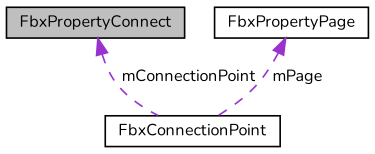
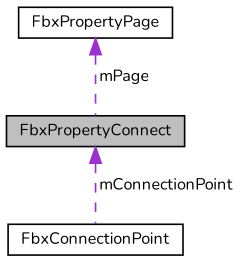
  digraph {
    fontname=Nunito
    node [color=black fillcolor=white fontname=Nunito fontsize=10 shape=record style=filled]
    edge [color=darkorchid3 dir=back fontname=Nunito fontsize=10 labelfontname=Helvetica labelfontsize=10 style=dashed]
    n1 [fillcolor=grey75 fontcolor=black height=0.2 label=FbxPropertyConnect width=0.4]
    n2 [height=0.2 label=FbxConnectionPoint width=0.4]
    n3 [height=0.2 label=FbxPropertyPage width=0.4]
    n1 -> n2 [label=" mConnectionPoint"]
-   n3 -> n2 [label=" mPage"]
+   n3 -> n1 [label=" mPage"]
  }
